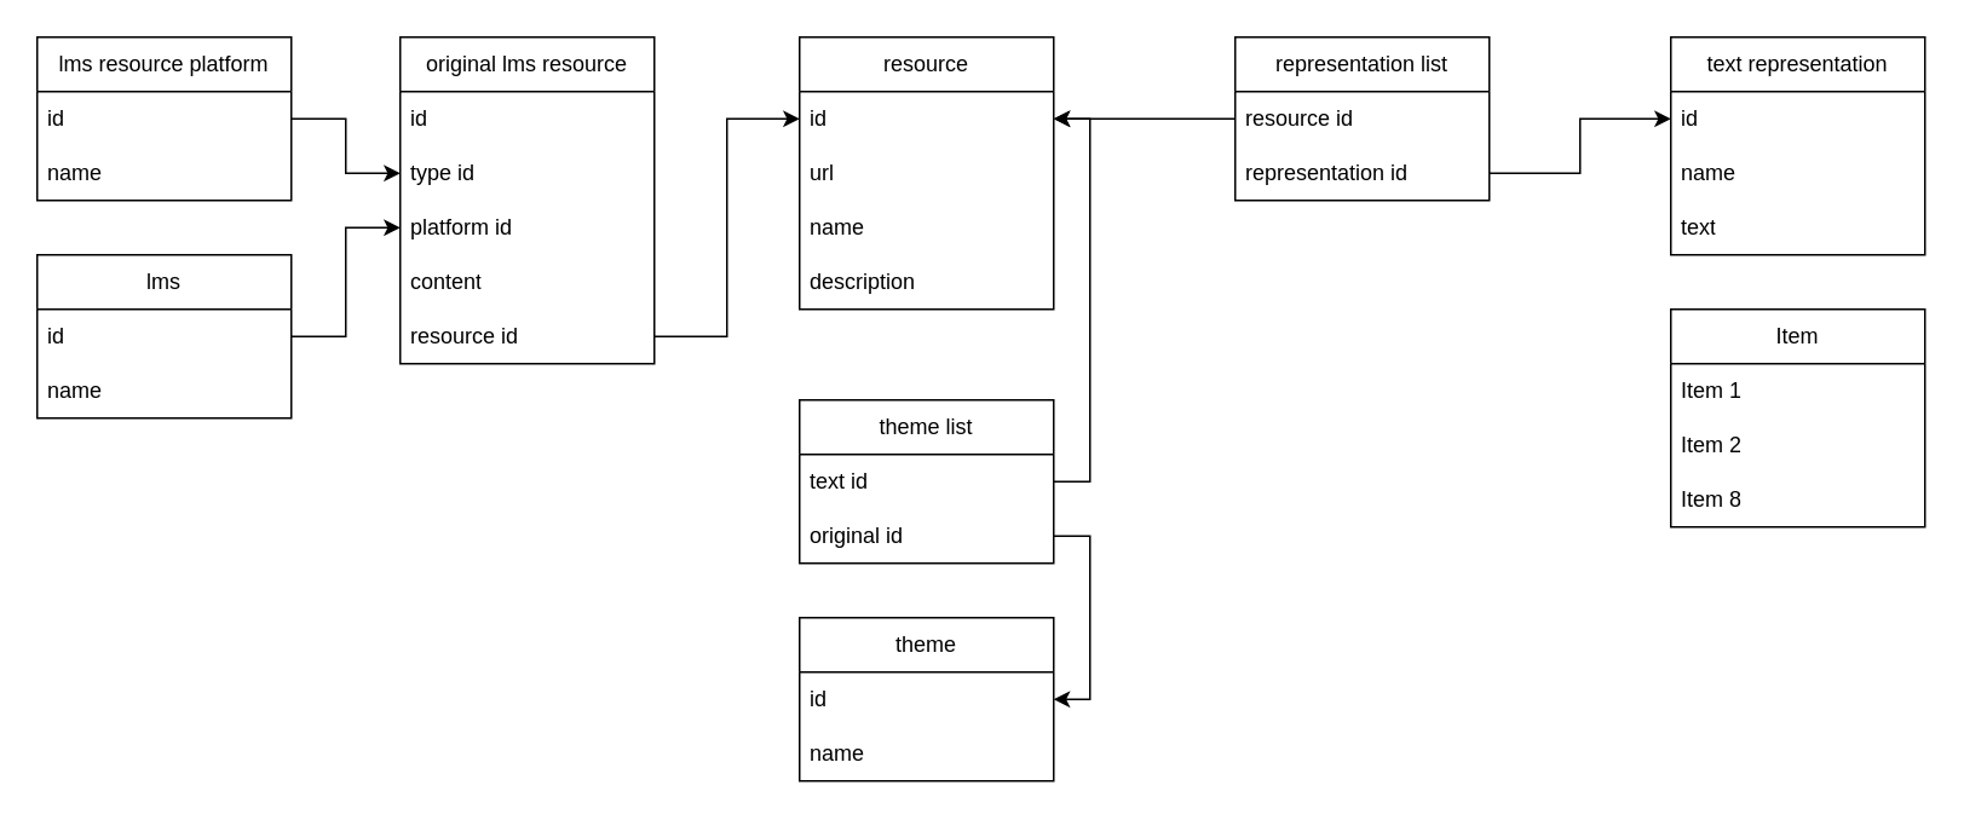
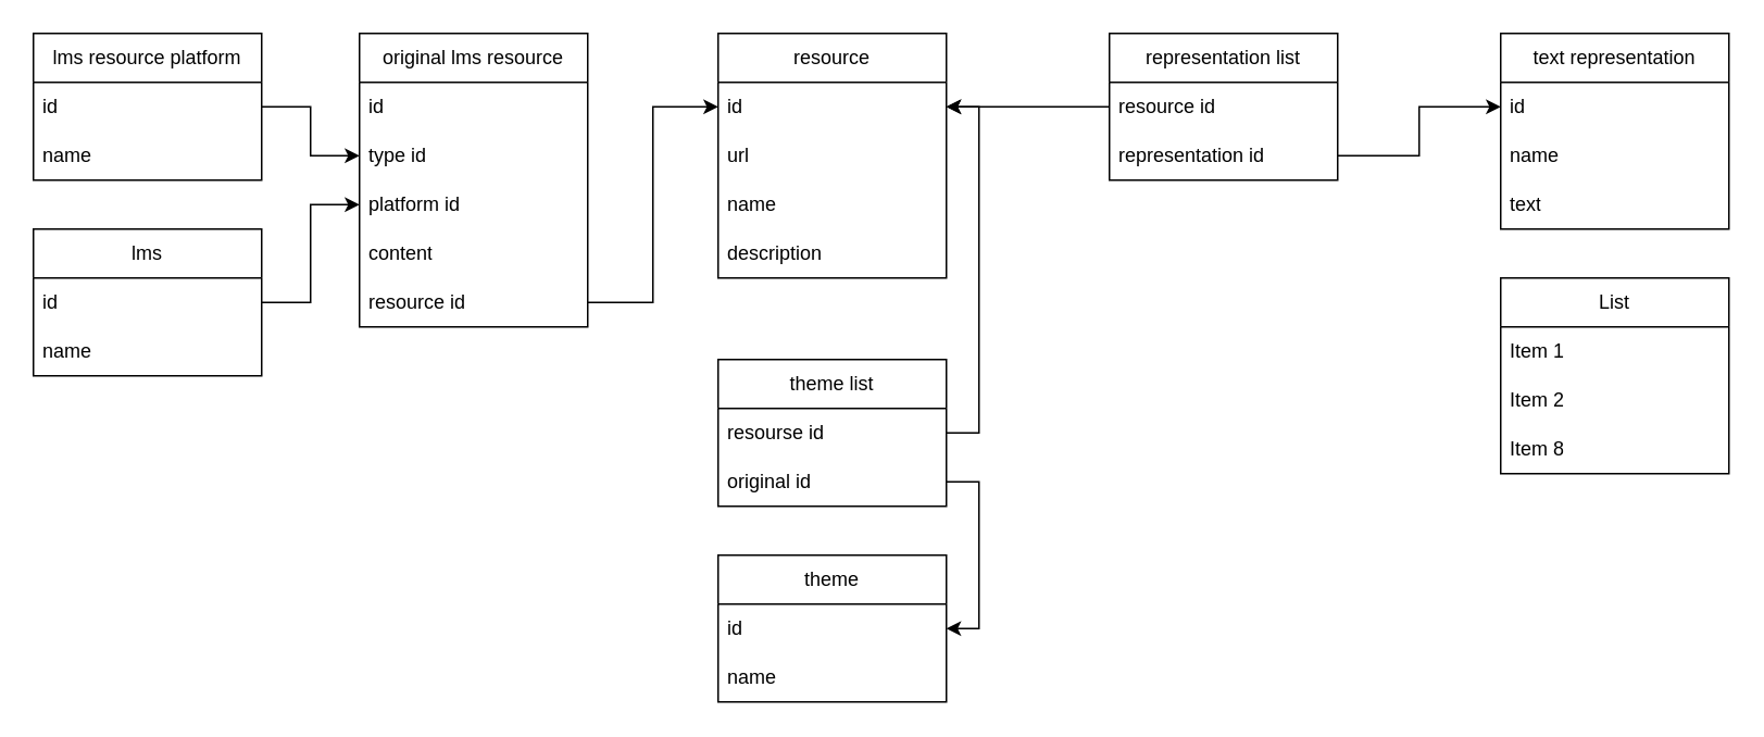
  <mxCell id="0" />
  <mxCell id="1" parent="0" />
  <mxCell id="2" value="resource" style="swimlane;fontStyle=0;childLayout=stackLayout;horizontal=1;startSize=30;horizontalStack=0;resizeParent=1;resizeParentMax=0;resizeLast=0;collapsible=1;marginBottom=0;whiteSpace=wrap;html=1;" vertex="1" parent="1"><mxGeometry x="440" y="20" width="140" height="150" as="geometry" /></mxCell>
  <mxCell id="3" value="id" style="text;strokeColor=none;fillColor=none;align=left;verticalAlign=middle;spacingLeft=4;spacingRight=4;overflow=hidden;points=[[0,0.5],[1,0.5]];portConstraint=eastwest;rotatable=0;whiteSpace=wrap;html=1;" vertex="1" parent="2"><mxGeometry y="30" width="140" height="30" as="geometry" /></mxCell>
  <mxCell id="4" value="url" style="text;strokeColor=none;fillColor=none;align=left;verticalAlign=middle;spacingLeft=4;spacingRight=4;overflow=hidden;points=[[0,0.5],[1,0.5]];portConstraint=eastwest;rotatable=0;whiteSpace=wrap;html=1;" vertex="1" parent="2"><mxGeometry y="60" width="140" height="30" as="geometry" /></mxCell>
  <mxCell id="5" value="name" style="text;strokeColor=none;fillColor=none;align=left;verticalAlign=middle;spacingLeft=4;spacingRight=4;overflow=hidden;points=[[0,0.5],[1,0.5]];portConstraint=eastwest;rotatable=0;whiteSpace=wrap;html=1;" vertex="1" parent="2"><mxGeometry y="90" width="140" height="30" as="geometry" /></mxCell>
  <mxCell id="6" value="description" style="text;strokeColor=none;fillColor=none;align=left;verticalAlign=middle;spacingLeft=4;spacingRight=4;overflow=hidden;points=[[0,0.5],[1,0.5]];portConstraint=eastwest;rotatable=0;whiteSpace=wrap;html=1;" vertex="1" parent="2"><mxGeometry y="120" width="140" height="30" as="geometry" /></mxCell>
  <mxCell id="7" value="representation list" style="swimlane;fontStyle=0;childLayout=stackLayout;horizontal=1;startSize=30;horizontalStack=0;resizeParent=1;resizeParentMax=0;resizeLast=0;collapsible=1;marginBottom=0;whiteSpace=wrap;html=1;" vertex="1" parent="1"><mxGeometry x="680" y="20" width="140" height="90" as="geometry" /></mxCell>
  <mxCell id="8" value="resource id" style="text;strokeColor=none;fillColor=none;align=left;verticalAlign=middle;spacingLeft=4;spacingRight=4;overflow=hidden;points=[[0,0.5],[1,0.5]];portConstraint=eastwest;rotatable=0;whiteSpace=wrap;html=1;" vertex="1" parent="7"><mxGeometry y="30" width="140" height="30" as="geometry" /></mxCell>
  <mxCell id="9" value="representation id" style="text;strokeColor=none;fillColor=none;align=left;verticalAlign=middle;spacingLeft=4;spacingRight=4;overflow=hidden;points=[[0,0.5],[1,0.5]];portConstraint=eastwest;rotatable=0;whiteSpace=wrap;html=1;" vertex="1" parent="7"><mxGeometry y="60" width="140" height="30" as="geometry" /></mxCell>
  <mxCell id="10" value="original lms resource" style="swimlane;fontStyle=0;childLayout=stackLayout;horizontal=1;startSize=30;horizontalStack=0;resizeParent=1;resizeParentMax=0;resizeLast=0;collapsible=1;marginBottom=0;whiteSpace=wrap;html=1;" vertex="1" parent="1"><mxGeometry x="220" y="20" width="140" height="180" as="geometry" /></mxCell>
  <mxCell id="11" value="id" style="text;strokeColor=none;fillColor=none;align=left;verticalAlign=middle;spacingLeft=4;spacingRight=4;overflow=hidden;points=[[0,0.5],[1,0.5]];portConstraint=eastwest;rotatable=0;whiteSpace=wrap;html=1;" vertex="1" parent="10"><mxGeometry y="30" width="140" height="30" as="geometry" /></mxCell>
  <mxCell id="12" value="type id" style="text;strokeColor=none;fillColor=none;align=left;verticalAlign=middle;spacingLeft=4;spacingRight=4;overflow=hidden;points=[[0,0.5],[1,0.5]];portConstraint=eastwest;rotatable=0;whiteSpace=wrap;html=1;" vertex="1" parent="10"><mxGeometry y="60" width="140" height="30" as="geometry" /></mxCell>
  <mxCell id="13" value="platform id" style="text;strokeColor=none;fillColor=none;align=left;verticalAlign=middle;spacingLeft=4;spacingRight=4;overflow=hidden;points=[[0,0.5],[1,0.5]];portConstraint=eastwest;rotatable=0;whiteSpace=wrap;html=1;" vertex="1" parent="10"><mxGeometry y="90" width="140" height="30" as="geometry" /></mxCell>
  <mxCell id="14" value="content" style="text;strokeColor=none;fillColor=none;align=left;verticalAlign=middle;spacingLeft=4;spacingRight=4;overflow=hidden;points=[[0,0.5],[1,0.5]];portConstraint=eastwest;rotatable=0;whiteSpace=wrap;html=1;" vertex="1" parent="10"><mxGeometry y="120" width="140" height="30" as="geometry" /></mxCell>
  <mxCell id="15" value="resource id" style="text;strokeColor=none;fillColor=none;align=left;verticalAlign=middle;spacingLeft=4;spacingRight=4;overflow=hidden;points=[[0,0.5],[1,0.5]];portConstraint=eastwest;rotatable=0;whiteSpace=wrap;html=1;" vertex="1" parent="10"><mxGeometry y="150" width="140" height="30" as="geometry" /></mxCell>
  <mxCell id="16" value="lms" style="swimlane;fontStyle=0;childLayout=stackLayout;horizontal=1;startSize=30;horizontalStack=0;resizeParent=1;resizeParentMax=0;resizeLast=0;collapsible=1;marginBottom=0;whiteSpace=wrap;html=1;" vertex="1" parent="1"><mxGeometry x="20" y="140" width="140" height="90" as="geometry" /></mxCell>
  <mxCell id="17" value="id" style="text;strokeColor=none;fillColor=none;align=left;verticalAlign=middle;spacingLeft=4;spacingRight=4;overflow=hidden;points=[[0,0.5],[1,0.5]];portConstraint=eastwest;rotatable=0;whiteSpace=wrap;html=1;" vertex="1" parent="16"><mxGeometry y="30" width="140" height="30" as="geometry" /></mxCell>
  <mxCell id="18" value="name" style="text;strokeColor=none;fillColor=none;align=left;verticalAlign=middle;spacingLeft=4;spacingRight=4;overflow=hidden;points=[[0,0.5],[1,0.5]];portConstraint=eastwest;rotatable=0;whiteSpace=wrap;html=1;" vertex="1" parent="16"><mxGeometry y="60" width="140" height="30" as="geometry" /></mxCell>
  <mxCell id="19" value="lms resource platform" style="swimlane;fontStyle=0;childLayout=stackLayout;horizontal=1;startSize=30;horizontalStack=0;resizeParent=1;resizeParentMax=0;resizeLast=0;collapsible=1;marginBottom=0;whiteSpace=wrap;html=1;" vertex="1" parent="1"><mxGeometry x="20" y="20" width="140" height="90" as="geometry" /></mxCell>
  <mxCell id="20" value="id" style="text;strokeColor=none;fillColor=none;align=left;verticalAlign=middle;spacingLeft=4;spacingRight=4;overflow=hidden;points=[[0,0.5],[1,0.5]];portConstraint=eastwest;rotatable=0;whiteSpace=wrap;html=1;" vertex="1" parent="19"><mxGeometry y="30" width="140" height="30" as="geometry" /></mxCell>
  <mxCell id="21" value="name" style="text;strokeColor=none;fillColor=none;align=left;verticalAlign=middle;spacingLeft=4;spacingRight=4;overflow=hidden;points=[[0,0.5],[1,0.5]];portConstraint=eastwest;rotatable=0;whiteSpace=wrap;html=1;" vertex="1" parent="19"><mxGeometry y="60" width="140" height="30" as="geometry" /></mxCell>
  <mxCell id="22" style="edgeStyle=orthogonalEdgeStyle;rounded=0;orthogonalLoop=1;jettySize=auto;html=1;" edge="1" parent="1" source="17" target="13"><mxGeometry relative="1" as="geometry" /></mxCell>
  <mxCell id="23" style="edgeStyle=orthogonalEdgeStyle;rounded=0;orthogonalLoop=1;jettySize=auto;html=1;" edge="1" parent="1" source="20" target="12"><mxGeometry relative="1" as="geometry" /></mxCell>
  <mxCell id="24" style="edgeStyle=orthogonalEdgeStyle;rounded=0;orthogonalLoop=1;jettySize=auto;html=1;" edge="1" parent="1" source="15" target="3"><mxGeometry relative="1" as="geometry" /></mxCell>
  <mxCell id="25" style="edgeStyle=orthogonalEdgeStyle;rounded=0;orthogonalLoop=1;jettySize=auto;html=1;" edge="1" parent="1" source="8" target="3"><mxGeometry relative="1" as="geometry" /></mxCell>
  <mxCell id="26" value="text representation" style="swimlane;fontStyle=0;childLayout=stackLayout;horizontal=1;startSize=30;horizontalStack=0;resizeParent=1;resizeParentMax=0;resizeLast=0;collapsible=1;marginBottom=0;whiteSpace=wrap;html=1;" vertex="1" parent="1"><mxGeometry x="920" y="20" width="140" height="120" as="geometry" /></mxCell>
  <mxCell id="27" value="id" style="text;strokeColor=none;fillColor=none;align=left;verticalAlign=middle;spacingLeft=4;spacingRight=4;overflow=hidden;points=[[0,0.5],[1,0.5]];portConstraint=eastwest;rotatable=0;whiteSpace=wrap;html=1;" vertex="1" parent="26"><mxGeometry y="30" width="140" height="30" as="geometry" /></mxCell>
  <mxCell id="28" value="name" style="text;strokeColor=none;fillColor=none;align=left;verticalAlign=middle;spacingLeft=4;spacingRight=4;overflow=hidden;points=[[0,0.5],[1,0.5]];portConstraint=eastwest;rotatable=0;whiteSpace=wrap;html=1;" vertex="1" parent="26"><mxGeometry y="60" width="140" height="30" as="geometry" /></mxCell>
  <mxCell id="29" value="text" style="text;strokeColor=none;fillColor=none;align=left;verticalAlign=middle;spacingLeft=4;spacingRight=4;overflow=hidden;points=[[0,0.5],[1,0.5]];portConstraint=eastwest;rotatable=0;whiteSpace=wrap;html=1;" vertex="1" parent="26"><mxGeometry y="90" width="140" height="30" as="geometry" /></mxCell>
  <mxCell id="30" value="theme list" style="swimlane;fontStyle=0;childLayout=stackLayout;horizontal=1;startSize=30;horizontalStack=0;resizeParent=1;resizeParentMax=0;resizeLast=0;collapsible=1;marginBottom=0;whiteSpace=wrap;html=1;" vertex="1" parent="1"><mxGeometry x="440" y="220" width="140" height="90" as="geometry" /></mxCell>
- <mxCell id="31" value="text id" style="text;strokeColor=none;fillColor=none;align=left;verticalAlign=middle;spacingLeft=4;spacingRight=4;overflow=hidden;points=[[0,0.5],[1,0.5]];portConstraint=eastwest;rotatable=0;whiteSpace=wrap;html=1;" vertex="1" parent="30"><mxGeometry y="30" width="140" height="30" as="geometry" /></mxCell>
+ <mxCell id="31" value="resourse id" style="text;strokeColor=none;fillColor=none;align=left;verticalAlign=middle;spacingLeft=4;spacingRight=4;overflow=hidden;points=[[0,0.5],[1,0.5]];portConstraint=eastwest;rotatable=0;whiteSpace=wrap;html=1;" vertex="1" parent="30"><mxGeometry y="30" width="140" height="30" as="geometry" /></mxCell>
  <mxCell id="32" value="original id" style="text;strokeColor=none;fillColor=none;align=left;verticalAlign=middle;spacingLeft=4;spacingRight=4;overflow=hidden;points=[[0,0.5],[1,0.5]];portConstraint=eastwest;rotatable=0;whiteSpace=wrap;html=1;" vertex="1" parent="30"><mxGeometry y="60" width="140" height="30" as="geometry" /></mxCell>
  <mxCell id="33" value="theme" style="swimlane;fontStyle=0;childLayout=stackLayout;horizontal=1;startSize=30;horizontalStack=0;resizeParent=1;resizeParentMax=0;resizeLast=0;collapsible=1;marginBottom=0;whiteSpace=wrap;html=1;" vertex="1" parent="1"><mxGeometry x="440" y="340" width="140" height="90" as="geometry" /></mxCell>
  <mxCell id="34" value="id" style="text;strokeColor=none;fillColor=none;align=left;verticalAlign=middle;spacingLeft=4;spacingRight=4;overflow=hidden;points=[[0,0.5],[1,0.5]];portConstraint=eastwest;rotatable=0;whiteSpace=wrap;html=1;" vertex="1" parent="33"><mxGeometry y="30" width="140" height="30" as="geometry" /></mxCell>
  <mxCell id="35" value="name" style="text;strokeColor=none;fillColor=none;align=left;verticalAlign=middle;spacingLeft=4;spacingRight=4;overflow=hidden;points=[[0,0.5],[1,0.5]];portConstraint=eastwest;rotatable=0;whiteSpace=wrap;html=1;" vertex="1" parent="33"><mxGeometry y="60" width="140" height="30" as="geometry" /></mxCell>
  <mxCell id="36" style="edgeStyle=orthogonalEdgeStyle;rounded=0;orthogonalLoop=1;jettySize=auto;html=1;" edge="1" parent="1" source="31" target="3"><mxGeometry relative="1" as="geometry"><Array as="points"><mxPoint x="600" y="265" /><mxPoint x="600" y="65" /></Array></mxGeometry></mxCell>
  <mxCell id="37" style="edgeStyle=orthogonalEdgeStyle;rounded=0;orthogonalLoop=1;jettySize=auto;html=1;" edge="1" parent="1" source="32" target="34"><mxGeometry relative="1" as="geometry"><Array as="points"><mxPoint x="600" y="295" /><mxPoint x="600" y="385" /></Array></mxGeometry></mxCell>
  <mxCell id="38" style="edgeStyle=orthogonalEdgeStyle;rounded=0;orthogonalLoop=1;jettySize=auto;html=1;" edge="1" parent="1" source="9" target="27"><mxGeometry relative="1" as="geometry" /></mxCell>
- <mxCell id="39" value="Item" style="swimlane;fontStyle=0;childLayout=stackLayout;horizontal=1;startSize=30;horizontalStack=0;resizeParent=1;resizeParentMax=0;resizeLast=0;collapsible=1;marginBottom=0;whiteSpace=wrap;html=1;" vertex="1" parent="1"><mxGeometry x="920" y="170" width="140" height="120" as="geometry" /></mxCell>
+ <mxCell id="39" value="List" style="swimlane;fontStyle=0;childLayout=stackLayout;horizontal=1;startSize=30;horizontalStack=0;resizeParent=1;resizeParentMax=0;resizeLast=0;collapsible=1;marginBottom=0;whiteSpace=wrap;html=1;" vertex="1" parent="1"><mxGeometry x="920" y="170" width="140" height="120" as="geometry" /></mxCell>
  <mxCell id="40" value="Item 1" style="text;strokeColor=none;fillColor=none;align=left;verticalAlign=middle;spacingLeft=4;spacingRight=4;overflow=hidden;points=[[0,0.5],[1,0.5]];portConstraint=eastwest;rotatable=0;whiteSpace=wrap;html=1;" vertex="1" parent="39"><mxGeometry y="30" width="140" height="30" as="geometry" /></mxCell>
  <mxCell id="41" value="Item 2" style="text;strokeColor=none;fillColor=none;align=left;verticalAlign=middle;spacingLeft=4;spacingRight=4;overflow=hidden;points=[[0,0.5],[1,0.5]];portConstraint=eastwest;rotatable=0;whiteSpace=wrap;html=1;" vertex="1" parent="39"><mxGeometry y="60" width="140" height="30" as="geometry" /></mxCell>
  <mxCell id="42" value="Item 8" style="text;strokeColor=none;fillColor=none;align=left;verticalAlign=middle;spacingLeft=4;spacingRight=4;overflow=hidden;points=[[0,0.5],[1,0.5]];portConstraint=eastwest;rotatable=0;whiteSpace=wrap;html=1;" vertex="1" parent="39"><mxGeometry y="90" width="140" height="30" as="geometry" /></mxCell>
